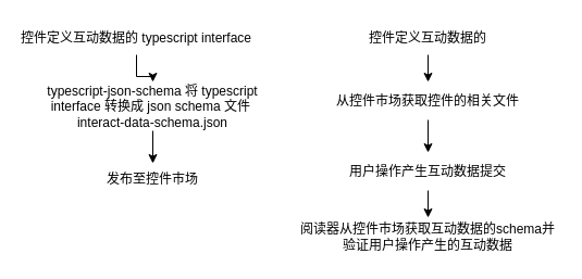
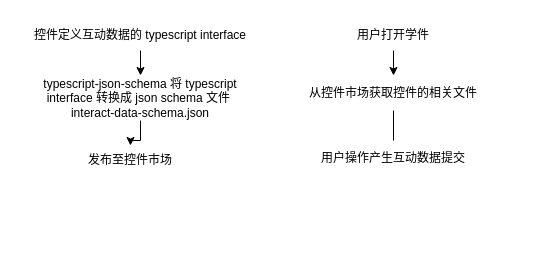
  <mxCell id="0" />
  <mxCell id="1" parent="0" />
  <mxCell id="2" style="edgeStyle=orthogonalEdgeStyle;rounded=0;orthogonalLoop=1;jettySize=auto;html=1;" edge="1" parent="1" source="3" target="5"><mxGeometry relative="1" as="geometry" /></mxCell>
- <mxCell id="3" value="控件定义互动数据的 typescript interface" style="text;html=1;align=center;verticalAlign=middle;whiteSpace=wrap;rounded=0;" vertex="1" parent="1"><mxGeometry x="5" y="20" width="240" height="30" as="geometry" /></mxCell>
+ <mxCell id="3" value="控件定义互动数据的 typescript interface" style="text;html=1;align=center;verticalAlign=middle;whiteSpace=wrap;rounded=0;" vertex="1" parent="1"><mxGeometry x="20" y="20" width="240" height="30" as="geometry" /></mxCell>
  <mxCell id="4" style="edgeStyle=orthogonalEdgeStyle;rounded=0;orthogonalLoop=1;jettySize=auto;html=1;" edge="1" parent="1" source="5" target="6"><mxGeometry relative="1" as="geometry" /></mxCell>
  <mxCell id="5" value="typescript-json-schema 将 typescript interface 转换成 json schema 文件&amp;nbsp;&lt;div&gt;interact-data-schema.json&lt;/div&gt;" style="text;html=1;align=center;verticalAlign=middle;whiteSpace=wrap;rounded=0;" vertex="1" parent="1"><mxGeometry x="20" y="75" width="240" height="45" as="geometry" /></mxCell>
- <mxCell id="6" value="发布至控件市场" style="text;html=1;align=center;verticalAlign=middle;whiteSpace=wrap;rounded=0;" vertex="1" parent="1"><mxGeometry x="20" y="150" width="240" height="30" as="geometry" /></mxCell>
+ <mxCell id="6" value="发布至控件市场" style="text;html=1;align=center;verticalAlign=middle;whiteSpace=wrap;rounded=0;" vertex="1" parent="1"><mxGeometry x="10" y="145" width="240" height="30" as="geometry" /></mxCell>
  <mxCell id="7" style="edgeStyle=orthogonalEdgeStyle;rounded=0;orthogonalLoop=1;jettySize=auto;html=1;" edge="1" parent="1" source="8" target="10"><mxGeometry relative="1" as="geometry" /></mxCell>
- <mxCell id="8" value="控件定义互动数据的" style="text;html=1;align=center;verticalAlign=middle;whiteSpace=wrap;rounded=0;" vertex="1" parent="1"><mxGeometry x="273" y="20" width="240" height="30" as="geometry" /></mxCell>
- <mxCell id="9" style="edgeStyle=orthogonalEdgeStyle;rounded=0;orthogonalLoop=1;jettySize=auto;html=1;" edge="1" parent="1" source="10" target="12"><mxGeometry relative="1" as="geometry" /></mxCell>
+ <mxCell id="8" value="用户打开学件" style="text;html=1;align=center;verticalAlign=middle;whiteSpace=wrap;rounded=0;" vertex="1" parent="1"><mxGeometry x="273" y="20" width="240" height="30" as="geometry" /></mxCell>
+ <mxCell id="9" style="edgeStyle=orthogonalEdgeStyle;rounded=0;orthogonalLoop=1;jettySize=auto;html=1;endArrow=none;" edge="1" parent="1" source="10" target="12"><mxGeometry relative="1" as="geometry" /></mxCell>
  <mxCell id="10" value="从控件市场获取控件的相关文件" style="text;html=1;align=center;verticalAlign=middle;whiteSpace=wrap;rounded=0;" vertex="1" parent="1"><mxGeometry x="273" y="75" width="240" height="35" as="geometry" /></mxCell>
- <mxCell id="11" style="edgeStyle=orthogonalEdgeStyle;rounded=0;orthogonalLoop=1;jettySize=auto;html=1;" edge="1" parent="1" source="12" target="13"><mxGeometry relative="1" as="geometry" /></mxCell>
  <mxCell id="12" value="用户操作产生互动数据提交" style="text;html=1;align=center;verticalAlign=middle;whiteSpace=wrap;rounded=0;" vertex="1" parent="1"><mxGeometry x="273" y="140" width="240" height="35" as="geometry" /></mxCell>
- <mxCell id="13" value="阅读器从控件市场获取互动数据的schema并验证用户操作产生的互动数据" style="text;html=1;align=center;verticalAlign=middle;whiteSpace=wrap;rounded=0;" vertex="1" parent="1"><mxGeometry x="273" y="200" width="240" height="35" as="geometry" /></mxCell>
